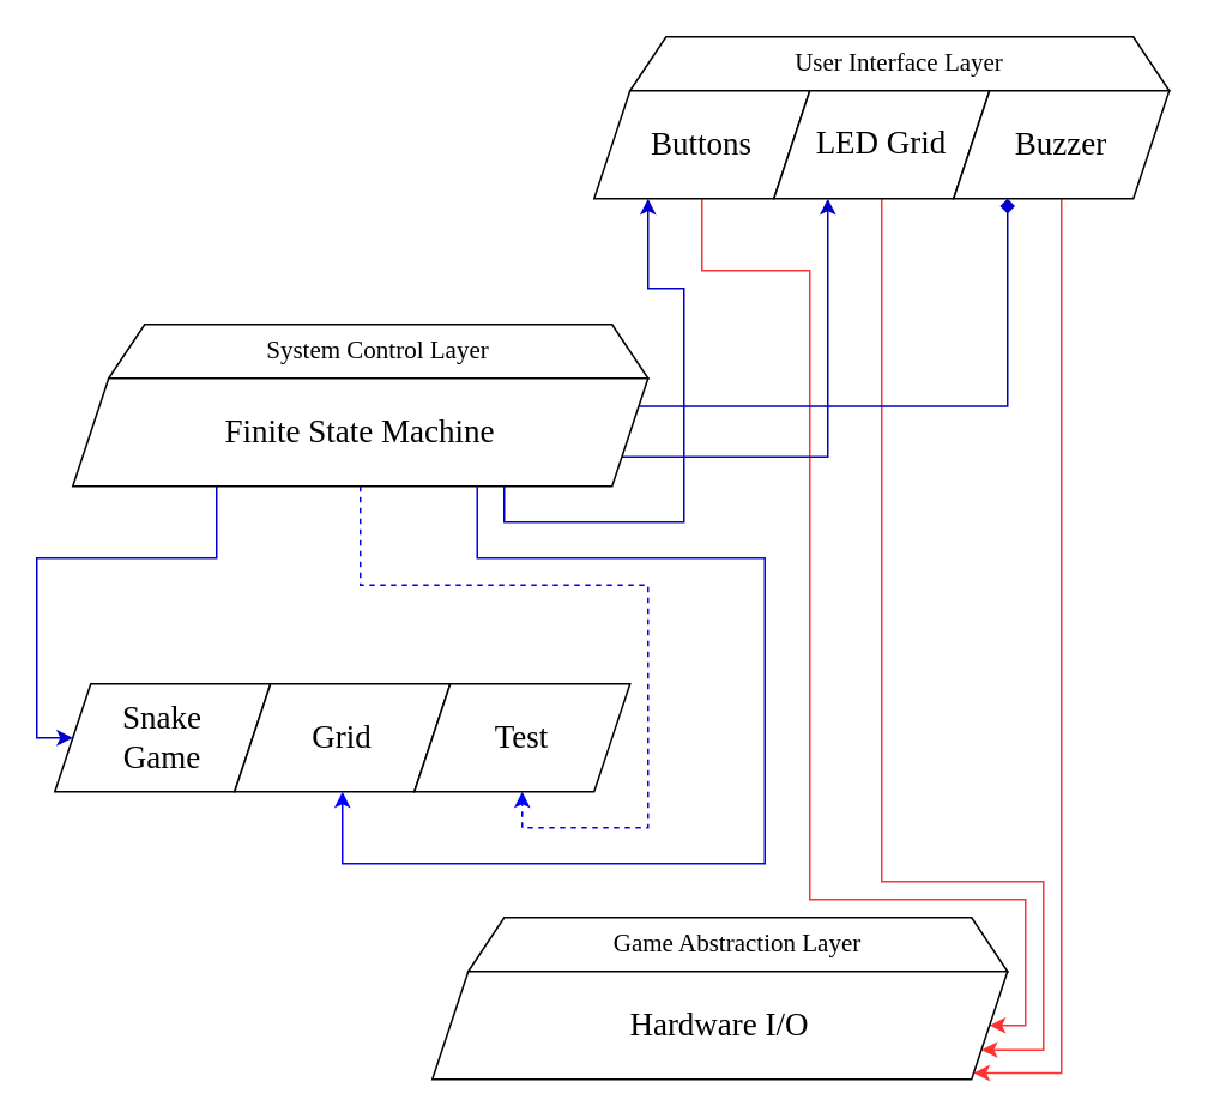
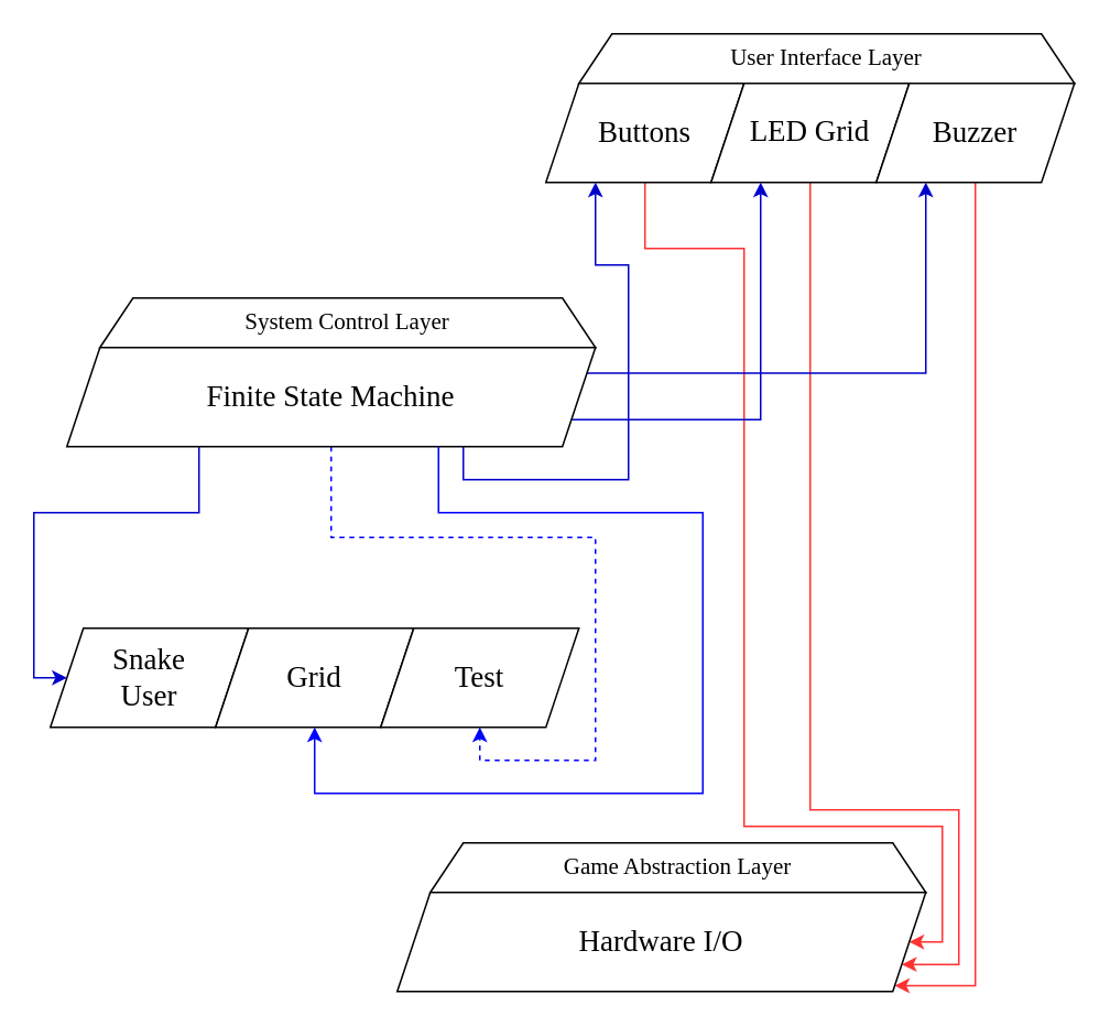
  <mxCell id="0" />
  <mxCell id="1" parent="0" />
  <mxCell id="2" value="User Interface Layer" style="shape=trapezoid;perimeter=trapezoidPerimeter;whiteSpace=wrap;html=1;fixedSize=1;fontFamily=Verdana;fontSize=14;" parent="1" vertex="1"><mxGeometry x="350" y="20" width="300" height="30" as="geometry" /></mxCell>
  <mxCell id="3" style="edgeStyle=orthogonalEdgeStyle;rounded=0;orthogonalLoop=1;jettySize=auto;html=1;exitX=0.5;exitY=1;exitDx=0;exitDy=0;entryX=1;entryY=0.5;entryDx=0;entryDy=0;fontFamily=Verdana;fontSize=14;fontColor=#000000;strokeColor=#FF3333;" parent="1" source="4" target="18" edge="1"><mxGeometry relative="1" as="geometry"><Array as="points"><mxPoint x="390" y="150" /><mxPoint x="450" y="150" /><mxPoint x="450" y="500" /><mxPoint x="570" y="500" /><mxPoint x="570" y="570" /></Array></mxGeometry></mxCell>
  <mxCell id="4" value="Buttons" style="shape=parallelogram;perimeter=parallelogramPerimeter;whiteSpace=wrap;html=1;fixedSize=1;fontFamily=Verdana;fontSize=18;" parent="1" vertex="1"><mxGeometry x="330" y="50" width="120" height="60" as="geometry" /></mxCell>
  <mxCell id="5" style="edgeStyle=orthogonalEdgeStyle;rounded=0;orthogonalLoop=1;jettySize=auto;html=1;exitX=0.5;exitY=1;exitDx=0;exitDy=0;entryX=1;entryY=0.75;entryDx=0;entryDy=0;fontFamily=Verdana;fontSize=14;fontColor=#000000;strokeColor=#FF3333;" parent="1" source="6" target="18" edge="1"><mxGeometry relative="1" as="geometry"><Array as="points"><mxPoint x="490" y="490" /><mxPoint x="580" y="490" /><mxPoint x="580" y="584" /></Array></mxGeometry></mxCell>
  <mxCell id="6" value="&lt;font style=&quot;font-size: 18px;&quot; face=&quot;Verdana&quot;&gt;LED Grid&lt;/font&gt;" style="shape=parallelogram;perimeter=parallelogramPerimeter;whiteSpace=wrap;html=1;fixedSize=1;fontFamily=Courier New;fontSize=18;" parent="1" vertex="1"><mxGeometry x="430" y="50" width="120" height="60" as="geometry" /></mxCell>
  <mxCell id="7" style="edgeStyle=orthogonalEdgeStyle;rounded=0;orthogonalLoop=1;jettySize=auto;html=1;exitX=0.5;exitY=1;exitDx=0;exitDy=0;entryX=1;entryY=1;entryDx=0;entryDy=0;fontFamily=Verdana;fontSize=14;fontColor=#FF3333;strokeColor=#FF3333;" parent="1" source="8" target="18" edge="1"><mxGeometry relative="1" as="geometry"><Array as="points"><mxPoint x="590" y="596" /><mxPoint x="541" y="596" /></Array></mxGeometry></mxCell>
  <mxCell id="8" value="Buzzer" style="shape=parallelogram;perimeter=parallelogramPerimeter;fixedSize=1;fontFamily=Verdana;align=center;fontSize=18;labelPosition=center;verticalLabelPosition=middle;verticalAlign=middle;spacingTop=0;spacing=2;labelBorderColor=none;labelBackgroundColor=none;whiteSpace=wrap;html=1;" parent="1" vertex="1"><mxGeometry x="530" y="50" width="120" height="60" as="geometry" /></mxCell>
  <mxCell id="9" value="System Control Layer" style="shape=trapezoid;perimeter=trapezoidPerimeter;whiteSpace=wrap;html=1;fixedSize=1;fontFamily=Verdana;fontSize=14;" parent="1" vertex="1"><mxGeometry x="60" y="180" width="300" height="30" as="geometry" /></mxCell>
  <mxCell id="10" value="Game Abstraction Layer" style="shape=trapezoid;perimeter=trapezoidPerimeter;whiteSpace=wrap;html=1;fixedSize=1;fontFamily=Verdana;fontSize=14;" parent="1" vertex="1"><mxGeometry x="260" y="510" width="300" height="30" as="geometry" /></mxCell>
  <mxCell id="11" style="edgeStyle=orthogonalEdgeStyle;rounded=0;orthogonalLoop=1;jettySize=auto;html=1;exitX=0.25;exitY=1;exitDx=0;exitDy=0;entryX=0;entryY=0.5;entryDx=0;entryDy=0;fontFamily=Verdana;fontSize=14;fontColor=#FF3333;strokeColor=#0000CC;" parent="1" source="16" target="17" edge="1"><mxGeometry relative="1" as="geometry"><Array as="points"><mxPoint x="120" y="310" /><mxPoint x="20" y="310" /><mxPoint x="20" y="410" /></Array></mxGeometry></mxCell>
  <mxCell id="12" style="edgeStyle=orthogonalEdgeStyle;rounded=0;orthogonalLoop=1;jettySize=auto;html=1;exitX=0.75;exitY=1;exitDx=0;exitDy=0;entryX=0.25;entryY=1;entryDx=0;entryDy=0;strokeColor=#0000CC;fontFamily=Verdana;fontSize=14;fontColor=#FF3333;" parent="1" source="16" target="4" edge="1"><mxGeometry relative="1" as="geometry" /></mxCell>
  <mxCell id="13" style="edgeStyle=orthogonalEdgeStyle;rounded=0;orthogonalLoop=1;jettySize=auto;html=1;exitX=1;exitY=0.75;exitDx=0;exitDy=0;entryX=0.25;entryY=1;entryDx=0;entryDy=0;strokeColor=#0000CC;fontFamily=Verdana;fontSize=14;fontColor=#FF3333;" parent="1" source="16" target="6" edge="1"><mxGeometry relative="1" as="geometry" /></mxCell>
- <mxCell id="14" style="edgeStyle=orthogonalEdgeStyle;rounded=0;orthogonalLoop=1;jettySize=auto;html=1;exitX=1;exitY=0.25;exitDx=0;exitDy=0;entryX=0.25;entryY=1;entryDx=0;entryDy=0;strokeColor=#0000CC;fontFamily=Verdana;fontSize=14;fontColor=#FF3333;endArrow=diamond;" parent="1" source="16" target="8" edge="1"><mxGeometry relative="1" as="geometry" /></mxCell>
+ <mxCell id="14" style="edgeStyle=orthogonalEdgeStyle;rounded=0;orthogonalLoop=1;jettySize=auto;html=1;exitX=1;exitY=0.25;exitDx=0;exitDy=0;entryX=0.25;entryY=1;entryDx=0;entryDy=0;strokeColor=#0000CC;fontFamily=Verdana;fontSize=14;fontColor=#FF3333;" parent="1" source="16" target="8" edge="1"><mxGeometry relative="1" as="geometry" /></mxCell>
  <mxCell id="15" style="edgeStyle=orthogonalEdgeStyle;rounded=0;orthogonalLoop=1;jettySize=auto;html=1;exitX=0.5;exitY=1;exitDx=0;exitDy=0;entryX=0.5;entryY=1;entryDx=0;entryDy=0;strokeColor=#0000FF;dashed=1;" parent="1" source="16" target="20" edge="1"><mxGeometry relative="1" as="geometry"><Array as="points"><mxPoint x="200" y="325" /><mxPoint x="360" y="325" /><mxPoint x="360" y="460" /><mxPoint x="290" y="460" /></Array></mxGeometry></mxCell>
  <mxCell id="16" value="Finite State Machine" style="shape=parallelogram;perimeter=parallelogramPerimeter;whiteSpace=wrap;html=1;fixedSize=1;fontFamily=Verdana;fontSize=18;" parent="1" vertex="1"><mxGeometry x="40" y="210" width="320" height="60" as="geometry" /></mxCell>
- <mxCell id="17" value="&lt;div&gt;Snake&lt;/div&gt;&lt;div&gt;Game&lt;br&gt;&lt;/div&gt;" style="shape=parallelogram;perimeter=parallelogramPerimeter;fixedSize=1;fontFamily=Verdana;align=center;fontSize=18;labelPosition=center;verticalLabelPosition=middle;verticalAlign=middle;spacingTop=0;spacing=2;labelBorderColor=none;labelBackgroundColor=none;whiteSpace=wrap;html=1;" parent="1" vertex="1"><mxGeometry x="30" y="380" width="120" height="60" as="geometry" /></mxCell>
+ <mxCell id="17" value="&lt;div&gt;Snake&lt;/div&gt;&lt;div&gt;User&lt;br&gt;&lt;/div&gt;" style="shape=parallelogram;perimeter=parallelogramPerimeter;fixedSize=1;fontFamily=Verdana;align=center;fontSize=18;labelPosition=center;verticalLabelPosition=middle;verticalAlign=middle;spacingTop=0;spacing=2;labelBorderColor=none;labelBackgroundColor=none;whiteSpace=wrap;html=1;" parent="1" vertex="1"><mxGeometry x="30" y="380" width="120" height="60" as="geometry" /></mxCell>
  <mxCell id="18" value="Hardware I/O" style="shape=parallelogram;perimeter=parallelogramPerimeter;whiteSpace=wrap;html=1;fixedSize=1;fontFamily=Verdana;fontSize=18;" parent="1" vertex="1"><mxGeometry x="240" y="540" width="320" height="60" as="geometry" /></mxCell>
  <mxCell id="19" value="Grid" style="shape=parallelogram;perimeter=parallelogramPerimeter;fixedSize=1;fontFamily=Verdana;align=center;fontSize=18;labelPosition=center;verticalLabelPosition=middle;verticalAlign=middle;spacingTop=0;spacing=2;labelBorderColor=none;labelBackgroundColor=none;whiteSpace=wrap;html=1;" parent="1" vertex="1"><mxGeometry x="130" y="380" width="120" height="60" as="geometry" /></mxCell>
  <mxCell id="20" value="Test" style="shape=parallelogram;perimeter=parallelogramPerimeter;fixedSize=1;fontFamily=Verdana;align=center;fontSize=18;labelPosition=center;verticalLabelPosition=middle;verticalAlign=middle;spacingTop=0;spacing=2;labelBorderColor=none;labelBackgroundColor=none;whiteSpace=wrap;html=1;" parent="1" vertex="1"><mxGeometry x="230" y="380" width="120" height="60" as="geometry" /></mxCell>
  <mxCell id="21" style="edgeStyle=orthogonalEdgeStyle;rounded=0;orthogonalLoop=1;jettySize=auto;html=1;exitX=0.5;exitY=1;exitDx=0;exitDy=0;entryX=0.5;entryY=1;entryDx=0;entryDy=0;strokeColor=#0000FF;" parent="1" target="19" edge="1"><mxGeometry relative="1" as="geometry"><mxPoint x="265" y="270" as="sourcePoint" /><mxPoint x="255" y="440" as="targetPoint" /><Array as="points"><mxPoint x="265" y="310" /><mxPoint x="425" y="310" /><mxPoint x="425" y="480" /><mxPoint x="190" y="480" /></Array></mxGeometry></mxCell>
